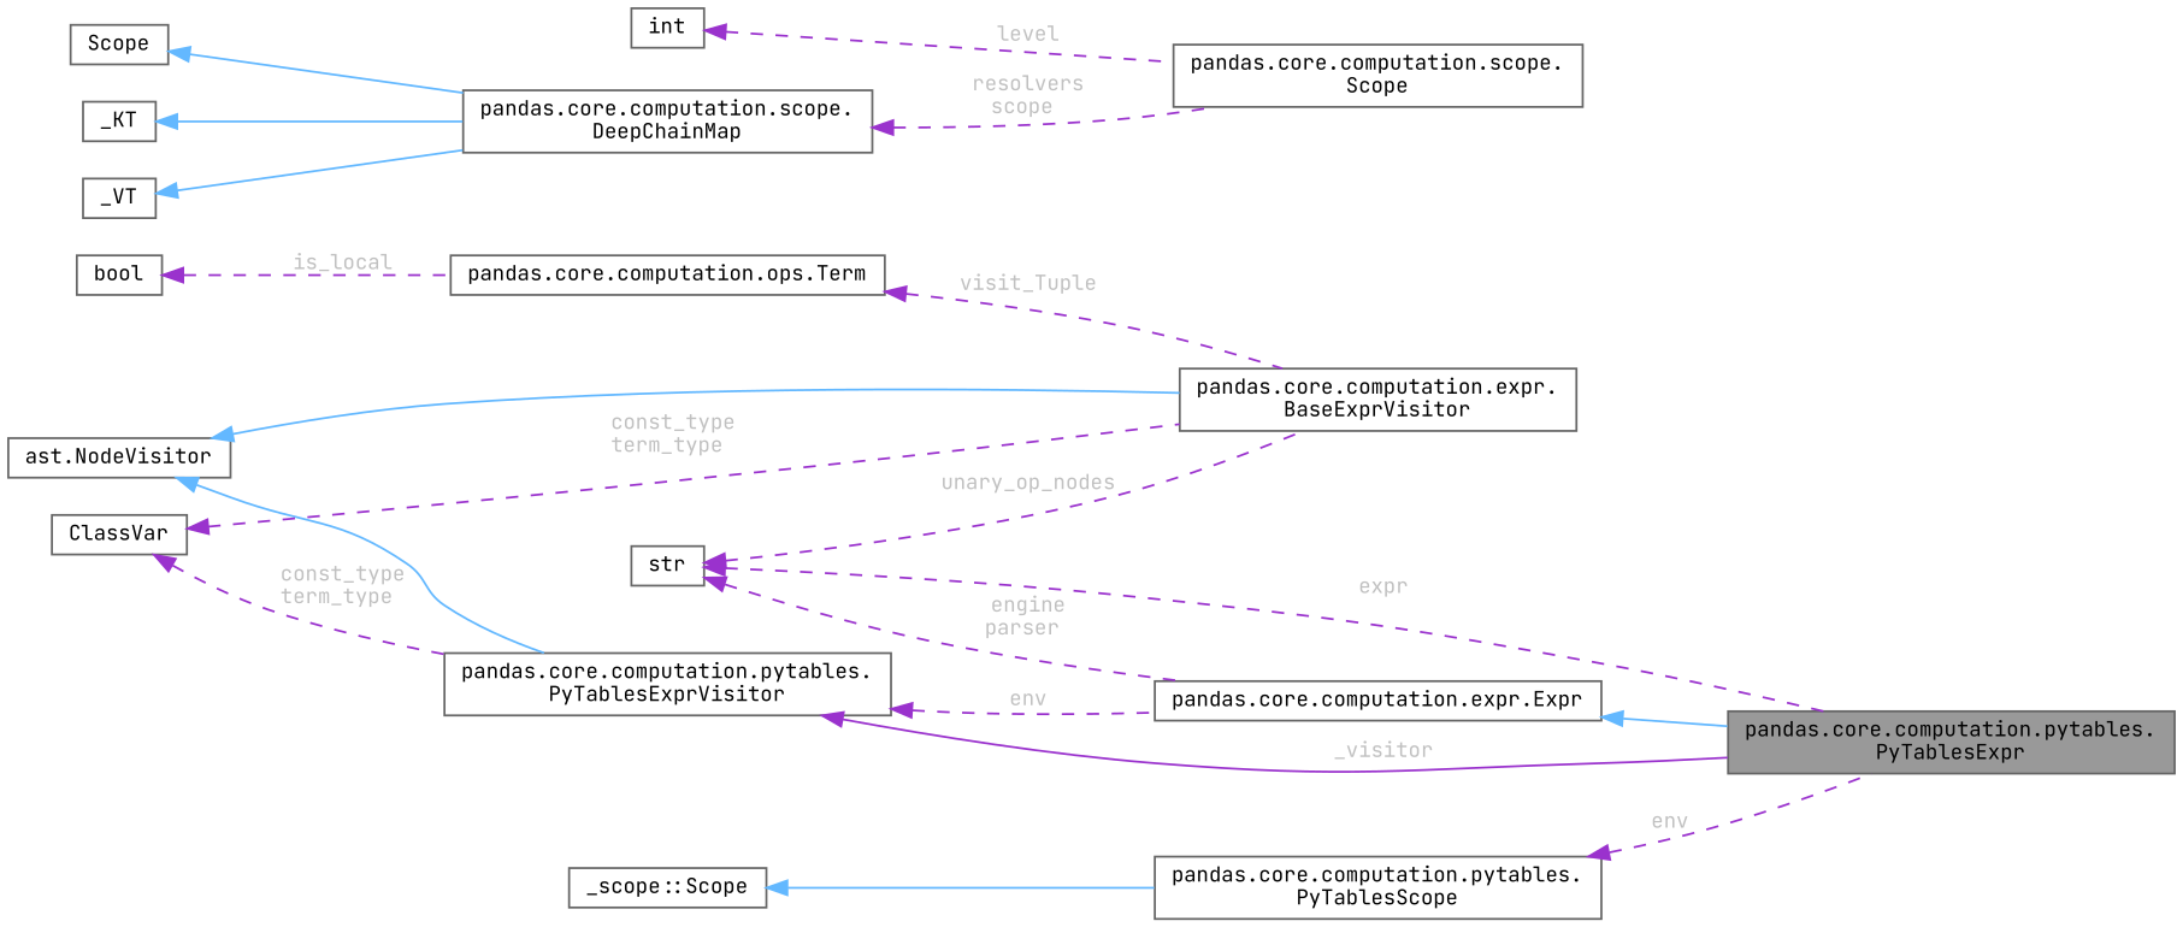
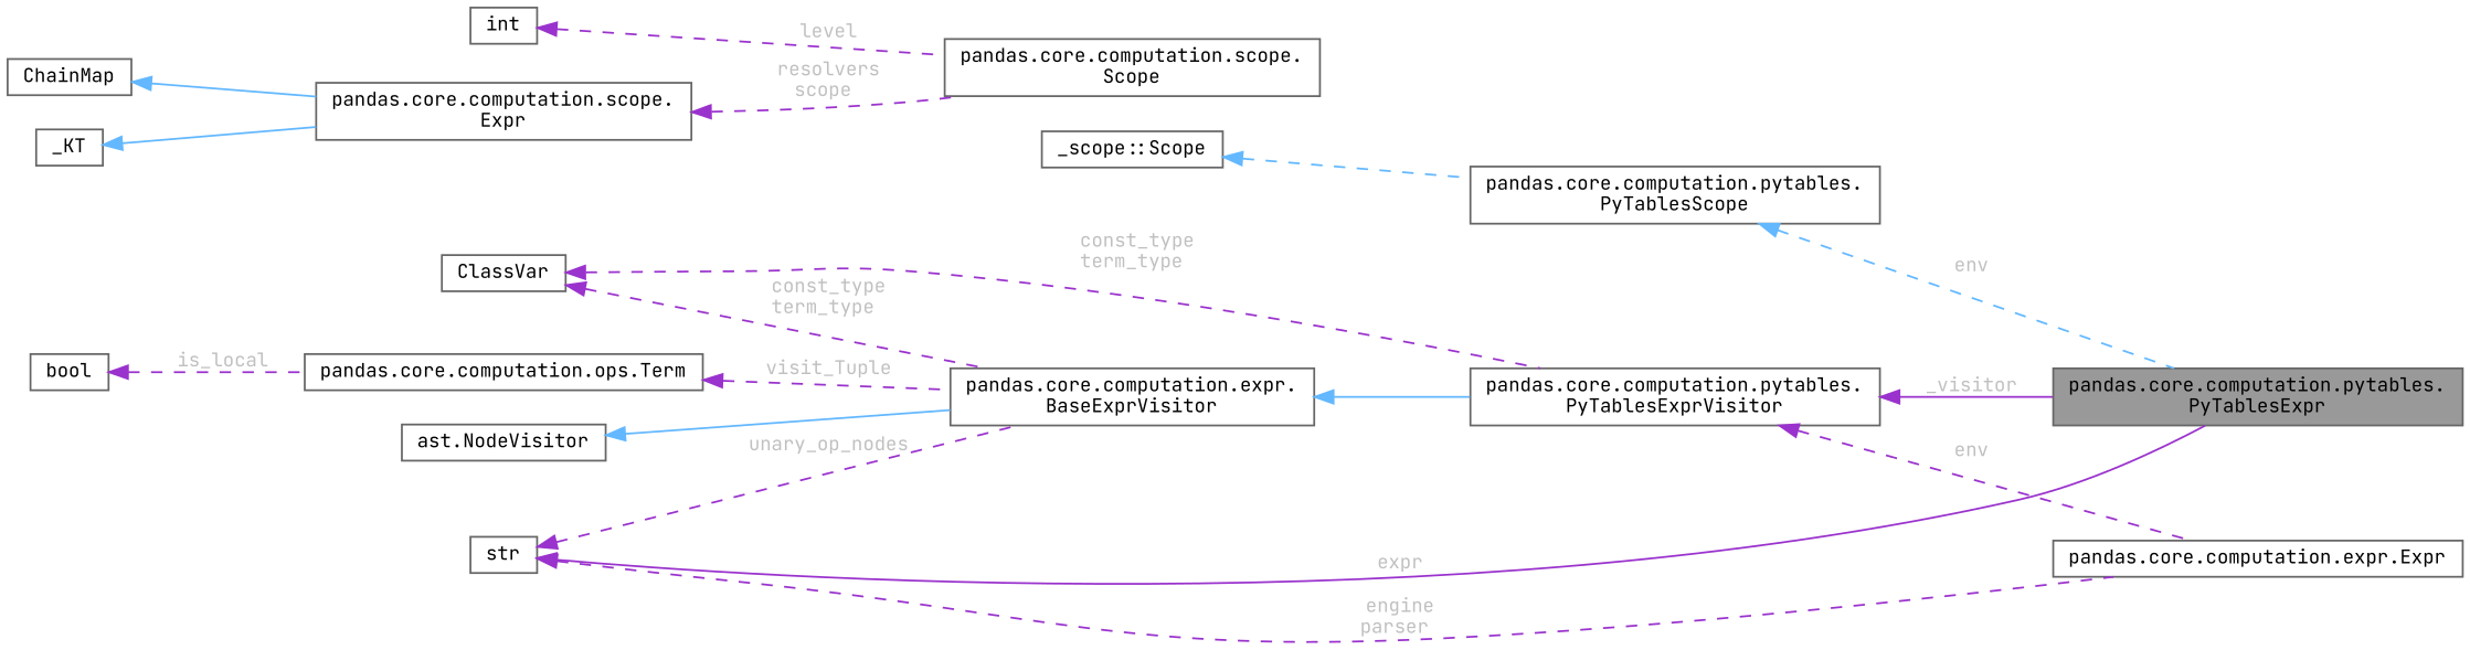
  digraph {
    fontname="JetBrains Mono"
    rankdir=LR
    node [color=gray40 fillcolor=white fontname="JetBrains Mono" fontsize=10 shape=box style=filled]
    edge [color=darkorchid3 dir=back fontname="JetBrains Mono" fontsize=10 labelfontname=Helvetica labelfontsize=10 style=dashed fontcolor=grey]
    n1 [fillcolor=grey60 fontcolor=black height=0.2 label="pandas.core.computation.pytables.\lPyTablesExpr" width=0.4]
    n2 [height=0.2 label="pandas.core.computation.expr.Expr" width=0.4]
    n3 [height=0.2 label="pandas.core.computation.scope.\lScope" width=0.4]
    n4 [height=0.2 label=int width=0.4]
-   n5 [height=0.2 label="pandas.core.computation.scope.\lDeepChainMap" width=0.4]
-   n6 [height=0.2 label=Scope width=0.4]
+   n5 [height=0.2 label="pandas.core.computation.scope.\lExpr" width=0.4]
+   n6 [height=0.2 label=ChainMap width=0.4]
    n7 [height=0.2 label=_KT width=0.4]
-   n8 [height=0.2 label=_VT width=0.4]
    n9 [height=0.2 label=str width=0.4]
    n10 [height=0.2 label="pandas.core.computation.expr.\lBaseExprVisitor" width=0.4]
    n11 [height=0.2 label="pandas.core.computation.pytables.\lPyTablesExprVisitor" width=0.4]
    n12 [height=0.2 label="ast.NodeVisitor" width=0.4]
    n13 [height=0.2 label=ClassVar width=0.4]
    n14 [height=0.2 label="pandas.core.computation.ops.Term" width=0.4]
    n15 [height=0.2 label=bool width=0.4]
    n16 [height=0.2 label="pandas.core.computation.pytables.\lPyTablesScope" width=0.4]
    n17 [height=0.2 label="_scope::Scope" width=0.4]
-   n2 -> n1 [color=steelblue1 style=solid fontcolor=""]
    n4 -> n3 [label=" level"]
    n5 -> n3 [label=" resolvers\nscope"]
    n6 -> n5 [color=steelblue1 style=solid fontcolor=""]
    n7 -> n5 [color=steelblue1 style=solid fontcolor=""]
-   n8 -> n5 [color=steelblue1 style=solid fontcolor=""]
-   n9 -> n1 [label=" expr"]
+   n9 -> n1 [label=" expr" style=solid]
    n9 -> n2 [label=" engine\nparser"]
    n9 -> n10 [label=" unary_op_nodes"]
-   n12 -> n11 [color=steelblue1 style=solid fontcolor=""]
+   n10 -> n11 [color=steelblue1 style=solid fontcolor=""]
    n11 -> n1 [label=" _visitor" style=solid]
    n11 -> n2 [label=" env"]
    n12 -> n10 [color=steelblue1 style=solid fontcolor=""]
    n13 -> n10 [label=" const_type\nterm_type"]
    n13 -> n11 [label=" const_type\nterm_type"]
    n14 -> n10 [label=" visit_Tuple"]
    n15 -> n14 [label=" is_local"]
-   n16 -> n1 [label=" env"]
-   n17 -> n16 [color=steelblue1 style=solid fontcolor=""]
+   n16 -> n1 [color=steelblue1 label=" env"]
+   n17 -> n16 [color=steelblue1 fontcolor=""]
  }
